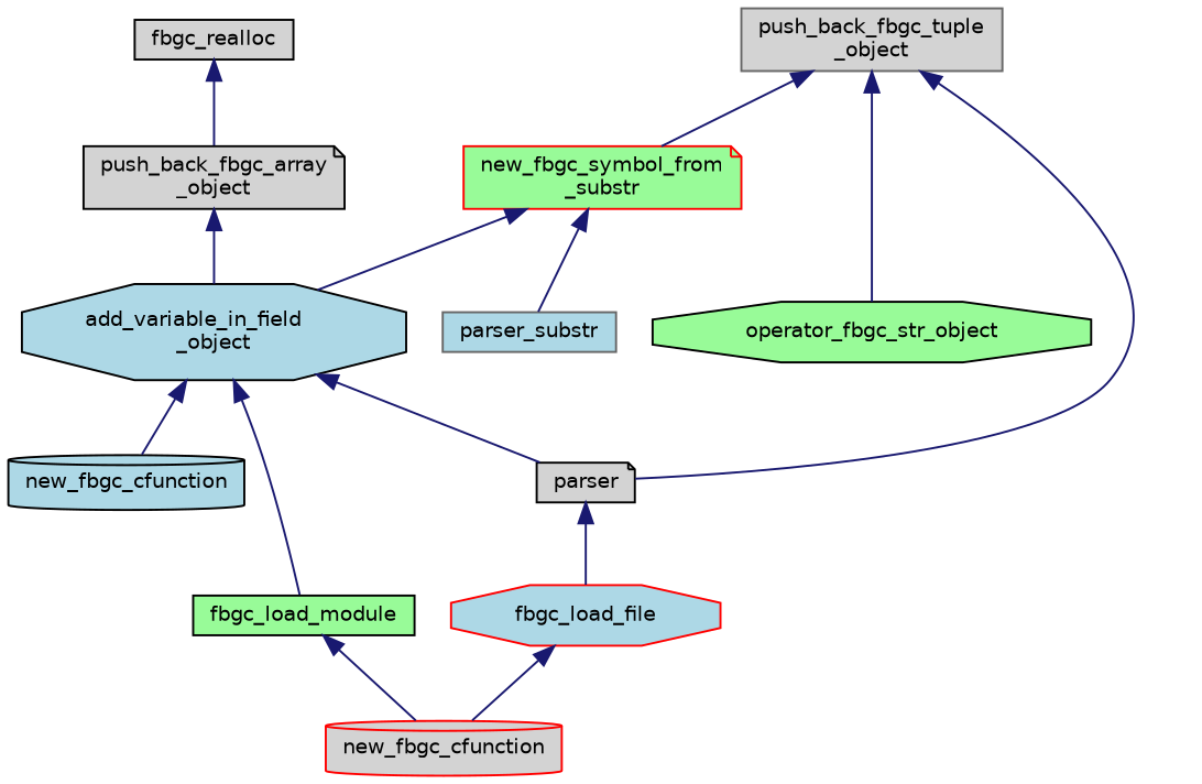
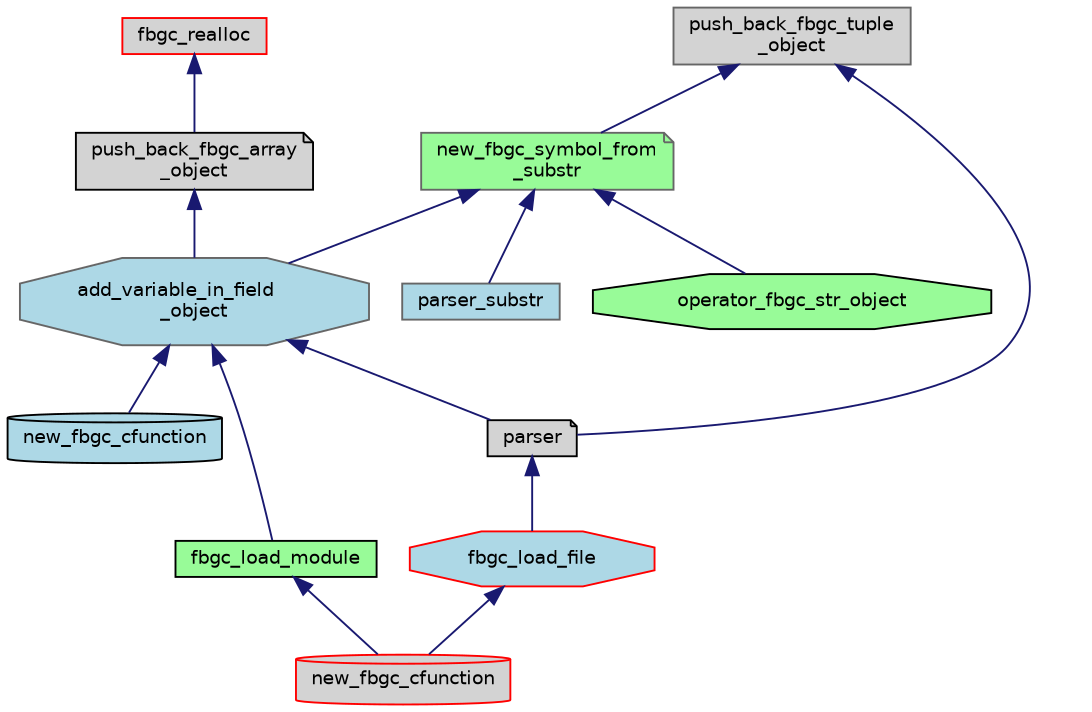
  digraph {
    rankdir=TB
    node [color=black fillcolor=lightgrey fontname=Helvetica fontsize=10 shape=box style=filled]
    edge [color=midnightblue dir=back fontname=Helvetica fontsize=10 labelfontname=Helvetica labelfontsize=10 style=solid]
-   n1 [fontcolor=black height=0.2 label=fbgc_realloc width=0.4]
+   n1 [color=red fontcolor=black height=0.2 label=fbgc_realloc width=0.4]
    n2 [height=0.2 label="push_back_fbgc_array\l_object" shape=note width=0.4]
-   n3 [fillcolor=lightblue height=0.2 label="add_variable_in_field\l_object" shape=octagon width=0.4]
+   n3 [color=gray40 fillcolor=lightblue height=0.2 label="add_variable_in_field\l_object" shape=octagon width=0.4]
    n4 [color=gray40 height=0.2 label="push_back_fbgc_tuple\l_object" width=0.4]
    n5 [height=0.2 label=parser shape=note width=0.4]
    n6 [fillcolor=palegreen height=0.2 label=operator_fbgc_str_object shape=octagon width=0.4]
-   n7 [color=red fillcolor=palegreen height=0.2 label="new_fbgc_symbol_from\l_substr" shape=note width=0.4]
+   n7 [color=gray40 fillcolor=palegreen height=0.2 label="new_fbgc_symbol_from\l_substr" shape=note width=0.4]
    n8 [color=red fillcolor=lightblue height=0.2 label=fbgc_load_file shape=octagon width=0.4]
    n9 [color=red height=0.2 label=new_fbgc_cfunction shape=cylinder width=0.4]
    n10 [fillcolor=lightblue height=0.2 label=new_fbgc_cfunction shape=cylinder width=0.4]
    n11 [fillcolor=palegreen height=0.2 label=fbgc_load_module width=0.4]
    n12 [color=gray40 fillcolor=lightblue height=0.2 label=parser_substr width=0.4]
    n1 -> n2
    n2 -> n3
    n3 -> n5
    n3 -> n10
    n3 -> n11
    n4 -> n5
-   n4 -> n6
+   n7 -> n6
    n4 -> n7
    n5 -> n8
    n7 -> n3
    n7 -> n12
    n8 -> n9
    n11 -> n9
  }
